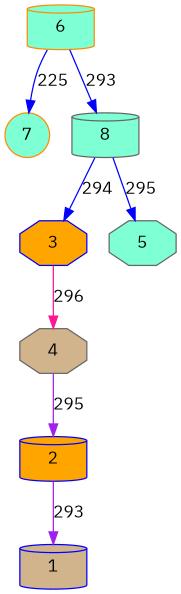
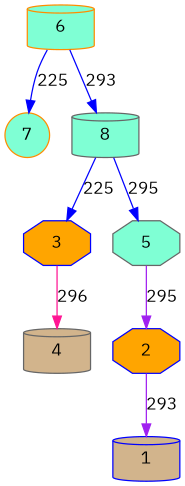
  digraph {
    fontname="IBM Plex Mono"
    node [color=gray40 fillcolor=aquamarine fontname="IBM Plex Mono" shape=cylinder style=filled]
    edge [color=blue fontname="IBM Plex Mono"]
    6 [color=darkorange]
    7 [color=darkorange shape=circle]
    8
    3 [color=blue fillcolor=orange shape=octagon]
    5 [shape=octagon]
-   4 [fillcolor=tan shape=octagon]
-   2 [color=blue fillcolor=orange]
+   4 [fillcolor=tan]
+   2 [color=blue fillcolor=orange shape=octagon]
    1 [color=blue fillcolor=tan]
    6 -> 7 [label=225]
    6 -> 8 [label=293]
-   8 -> 3 [label=294]
+   8 -> 3 [label=225]
    8 -> 5 [label=295]
    3 -> 4 [color=deeppink label=296]
-   4 -> 2 [color=purple label=295]
+   5 -> 2 [color=purple label=295]
    2 -> 1 [color=purple label=293]
  }
